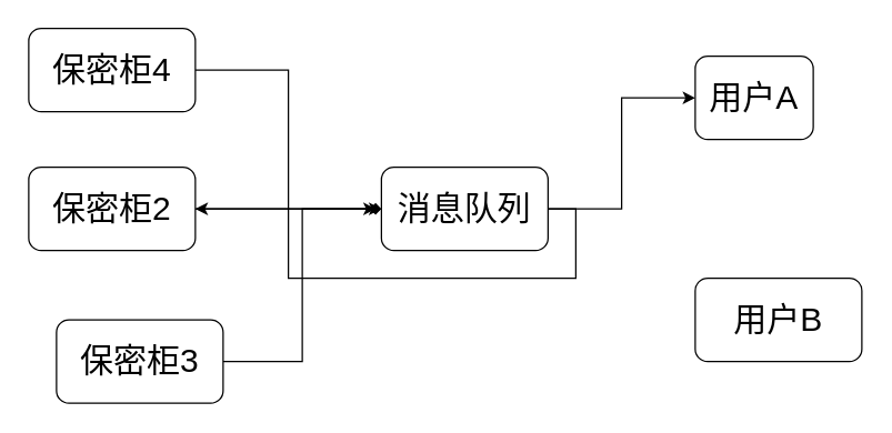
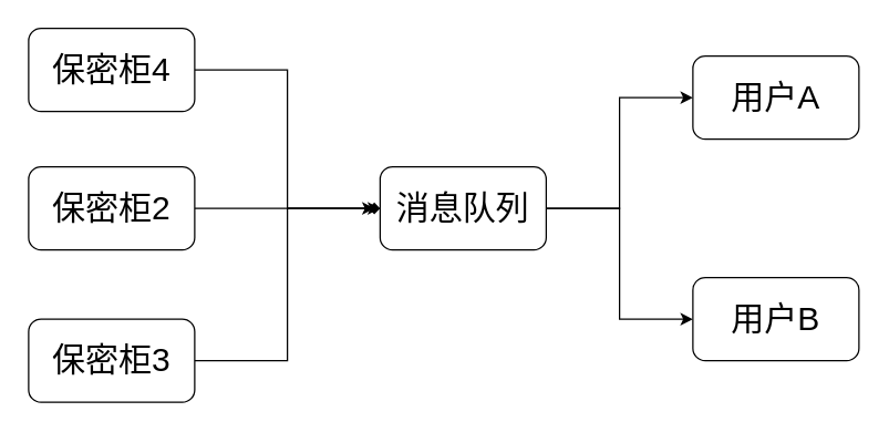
  <mxCell id="0" />
  <mxCell id="1" parent="0" />
  <mxCell id="2" style="edgeStyle=orthogonalEdgeStyle;rounded=0;orthogonalLoop=1;jettySize=auto;html=1;exitX=1;exitY=0.5;exitDx=0;exitDy=0;entryX=0;entryY=0.5;entryDx=0;entryDy=0;fontSize=24;" edge="1" parent="1" source="3" target="10"><mxGeometry relative="1" as="geometry" /></mxCell>
  <mxCell id="3" value="&lt;font style=&quot;font-size: 24px;&quot;&gt;保密柜4&lt;/font&gt;" style="rounded=1;whiteSpace=wrap;html=1;" vertex="1" parent="1"><mxGeometry x="20" y="20" width="120" height="60" as="geometry" /></mxCell>
  <mxCell id="4" style="edgeStyle=orthogonalEdgeStyle;rounded=0;orthogonalLoop=1;jettySize=auto;html=1;exitX=1;exitY=0.5;exitDx=0;exitDy=0;fontSize=24;" edge="1" parent="1" source="5"><mxGeometry relative="1" as="geometry"><mxPoint x="270" y="150" as="targetPoint" /></mxGeometry></mxCell>
  <mxCell id="5" value="&lt;font style=&quot;font-size: 24px;&quot;&gt;保密柜2&lt;/font&gt;" style="rounded=1;whiteSpace=wrap;html=1;" vertex="1" parent="1"><mxGeometry x="20" y="120" width="120" height="60" as="geometry" /></mxCell>
  <mxCell id="6" style="edgeStyle=orthogonalEdgeStyle;rounded=0;orthogonalLoop=1;jettySize=auto;html=1;exitX=1;exitY=0.5;exitDx=0;exitDy=0;entryX=0;entryY=0.5;entryDx=0;entryDy=0;fontSize=24;endArrow=diamond;" edge="1" parent="1" source="7" target="10"><mxGeometry relative="1" as="geometry" /></mxCell>
- <mxCell id="7" value="&lt;font style=&quot;font-size: 24px;&quot;&gt;保密柜3&lt;/font&gt;" style="rounded=1;whiteSpace=wrap;html=1;" vertex="1" parent="1"><mxGeometry x="40" y="230" width="120" height="60" as="geometry" /></mxCell>
+ <mxCell id="7" value="&lt;font style=&quot;font-size: 24px;&quot;&gt;保密柜3&lt;/font&gt;" style="rounded=1;whiteSpace=wrap;html=1;" vertex="1" parent="1"><mxGeometry x="20" y="230" width="120" height="60" as="geometry" /></mxCell>
  <mxCell id="8" style="edgeStyle=orthogonalEdgeStyle;rounded=0;orthogonalLoop=1;jettySize=auto;html=1;exitX=1;exitY=0.5;exitDx=0;exitDy=0;entryX=0;entryY=0.5;entryDx=0;entryDy=0;fontSize=24;" edge="1" parent="1" source="10" target="11"><mxGeometry relative="1" as="geometry" /></mxCell>
- <mxCell id="9" style="edgeStyle=orthogonalEdgeStyle;rounded=0;orthogonalLoop=1;jettySize=auto;html=1;exitX=1;exitY=0.5;exitDx=0;exitDy=0;fontSize=24;" edge="1" parent="1" source="10" target="5"><mxGeometry relative="1" as="geometry" /></mxCell>
+ <mxCell id="9" style="edgeStyle=orthogonalEdgeStyle;rounded=0;orthogonalLoop=1;jettySize=auto;html=1;exitX=1;exitY=0.5;exitDx=0;exitDy=0;entryX=0;entryY=0.5;entryDx=0;entryDy=0;fontSize=24;" edge="1" parent="1" source="10" target="12"><mxGeometry relative="1" as="geometry" /></mxCell>
  <mxCell id="10" value="&lt;span style=&quot;font-size: 24px;&quot;&gt;消息队列&lt;/span&gt;" style="rounded=1;whiteSpace=wrap;html=1;" vertex="1" parent="1"><mxGeometry x="274" y="120" width="120" height="60" as="geometry" /></mxCell>
- <mxCell id="11" value="&lt;span style=&quot;font-size: 24px;&quot;&gt;用户A&lt;/span&gt;" style="rounded=1;whiteSpace=wrap;html=1;" vertex="1" parent="1"><mxGeometry x="500" y="40" width="85" height="60" as="geometry" /></mxCell>
+ <mxCell id="11" value="&lt;span style=&quot;font-size: 24px;&quot;&gt;用户A&lt;/span&gt;" style="rounded=1;whiteSpace=wrap;html=1;" vertex="1" parent="1"><mxGeometry x="500" y="40" width="120" height="60" as="geometry" /></mxCell>
  <mxCell id="12" value="&lt;span style=&quot;font-size: 24px;&quot;&gt;用户B&lt;/span&gt;" style="rounded=1;whiteSpace=wrap;html=1;" vertex="1" parent="1"><mxGeometry x="500" y="200" width="120" height="60" as="geometry" /></mxCell>
